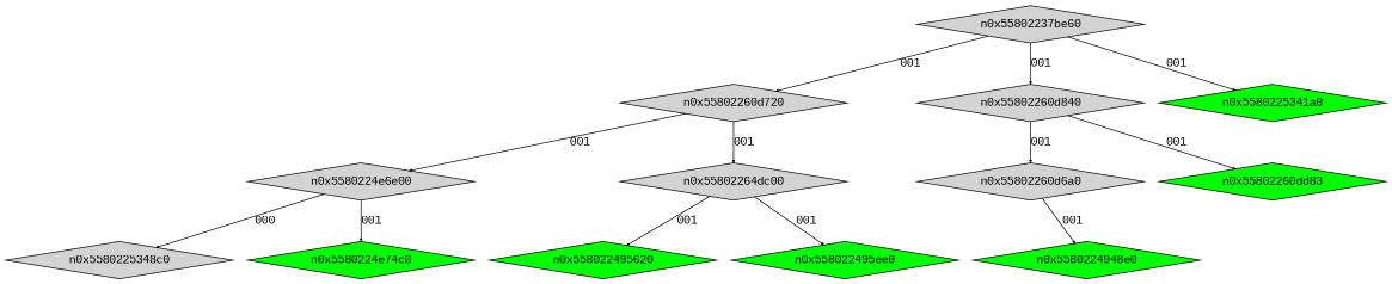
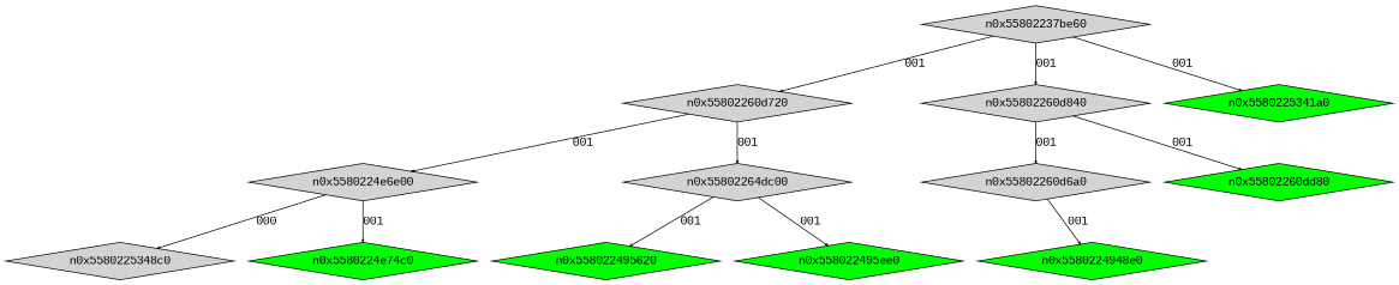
  digraph {
    fontname="Liberation Mono"
    node [fontname="Liberation Mono" shape=diamond style=filled]
    edge [arrowsize=.3 fontname="Liberation Mono"]
    n0x55802237be60 [height=.1 width=.1]
    n0x55802260d720 [height=.1 width=.1]
    n0x55802260d840 [height=.1 width=.1]
    n0x5580225341a0 [fillcolor=green height=.1 width=.1]
    n0x5580224e6e00 [height=.1 width=.1]
    n0x55802264dc00 [height=.1 width=.1]
    n0x55802260d6a0 [height=.1 width=.1]
-   n0x55802260dd80 [fillcolor=green height=.1 width=.1 label=n0x55802260dd83]
+   n0x55802260dd80 [fillcolor=green height=.1 width=.1]
    n0x5580225348c0 [fillcolor=lightgrey height=.1 width=.1]
    n0x5580224e74c0 [fillcolor=green height=.1 width=.1]
    n0x558022495620 [fillcolor=green height=.1 width=.1]
    n0x558022495ee0 [fillcolor=green height=.1 width=.1]
    n0x5580224948e0 [fillcolor=green height=.1 width=.1]
    n0x55802237be60 -> n0x55802260d720 [label=001]
    n0x55802237be60 -> n0x55802260d840 [label=001]
    n0x55802237be60 -> n0x5580225341a0 [label=001]
    n0x55802260d720 -> n0x5580224e6e00 [label=001]
    n0x55802260d720 -> n0x55802264dc00 [label=001]
    n0x55802260d840 -> n0x55802260d6a0 [label=001]
    n0x55802260d840 -> n0x55802260dd80 [label=001]
    n0x5580224e6e00 -> n0x5580225348c0 [label=000]
    n0x5580224e6e00 -> n0x5580224e74c0 [label=001]
    n0x55802264dc00 -> n0x558022495620 [label=001]
    n0x55802264dc00 -> n0x558022495ee0 [label=001]
    n0x55802260d6a0 -> n0x5580224948e0 [label=001]
  }
